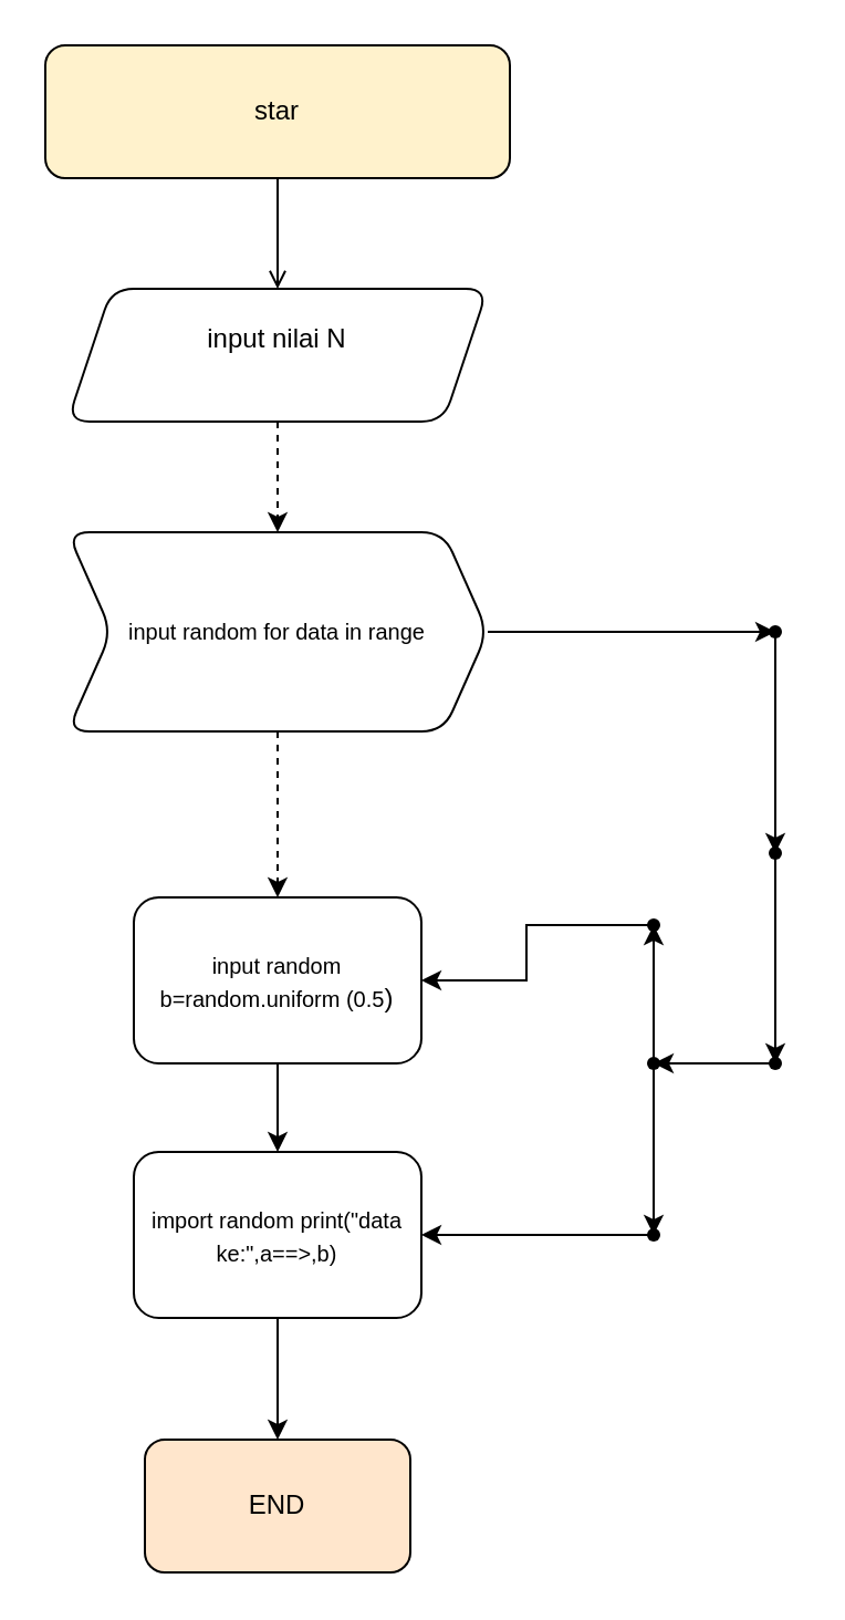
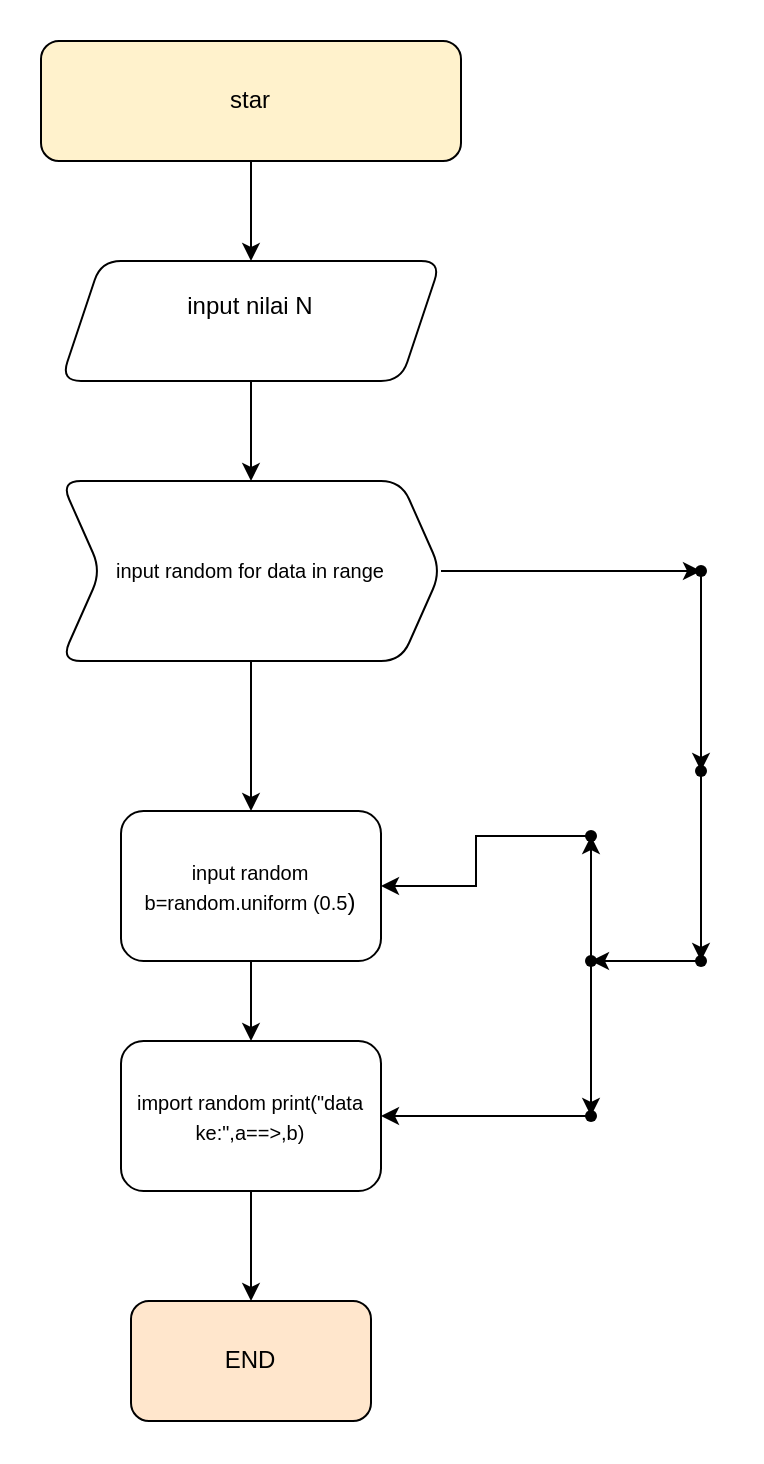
  <mxCell id="0" />
  <mxCell id="1" parent="0" />
- <mxCell id="2" value="" style="edgeStyle=orthogonalEdgeStyle;rounded=0;orthogonalLoop=1;jettySize=auto;html=1;endArrow=open;" edge="1" parent="1" source="3" target="5"><mxGeometry relative="1" as="geometry" /></mxCell>
+ <mxCell id="2" value="" style="edgeStyle=orthogonalEdgeStyle;rounded=0;orthogonalLoop=1;jettySize=auto;html=1;" edge="1" parent="1" source="3" target="5"><mxGeometry relative="1" as="geometry" /></mxCell>
  <mxCell id="3" value="star" style="rounded=1;whiteSpace=wrap;html=1;fillColor=#fff2cc;" vertex="1" parent="1"><mxGeometry x="20" y="20" width="210" height="60" as="geometry" /></mxCell>
- <mxCell id="4" value="" style="edgeStyle=orthogonalEdgeStyle;rounded=0;orthogonalLoop=1;jettySize=auto;html=1;dashed=1;" edge="1" parent="1" source="5" target="8"><mxGeometry relative="1" as="geometry" /></mxCell>
+ <mxCell id="4" value="" style="edgeStyle=orthogonalEdgeStyle;rounded=0;orthogonalLoop=1;jettySize=auto;html=1;" edge="1" parent="1" source="5" target="8"><mxGeometry relative="1" as="geometry" /></mxCell>
  <mxCell id="5" value="input nilai N&lt;div&gt;&lt;br&gt;&lt;/div&gt;" style="shape=parallelogram;perimeter=parallelogramPerimeter;whiteSpace=wrap;html=1;fixedSize=1;rounded=1;" vertex="1" parent="1"><mxGeometry x="30" y="130" width="190" height="60" as="geometry" /></mxCell>
- <mxCell id="6" value="" style="edgeStyle=orthogonalEdgeStyle;rounded=0;orthogonalLoop=1;jettySize=auto;html=1;dashed=1;" edge="1" parent="1" source="8" target="12"><mxGeometry relative="1" as="geometry" /></mxCell>
+ <mxCell id="6" value="" style="edgeStyle=orthogonalEdgeStyle;rounded=0;orthogonalLoop=1;jettySize=auto;html=1;" edge="1" parent="1" source="8" target="12"><mxGeometry relative="1" as="geometry" /></mxCell>
  <mxCell id="7" value="" style="edgeStyle=orthogonalEdgeStyle;rounded=0;orthogonalLoop=1;jettySize=auto;html=1;" edge="1" parent="1" source="8" target="24"><mxGeometry relative="1" as="geometry" /></mxCell>
  <mxCell id="8" value="&lt;font style=&quot;font-size: 10px;&quot;&gt;input random for data in range&lt;/font&gt;" style="shape=step;perimeter=stepPerimeter;whiteSpace=wrap;html=1;fixedSize=1;rounded=1;" vertex="1" parent="1"><mxGeometry x="30" y="240" width="190" height="90" as="geometry" /></mxCell>
  <mxCell id="9" value="" style="edgeStyle=orthogonalEdgeStyle;rounded=0;orthogonalLoop=1;jettySize=auto;html=1;" edge="1" parent="1" source="10" target="18"><mxGeometry relative="1" as="geometry" /></mxCell>
  <mxCell id="10" value="" style="shape=waypoint;sketch=0;size=6;pointerEvents=1;points=[];fillColor=default;resizable=0;rotatable=0;perimeter=centerPerimeter;snapToPoint=1;rounded=1;" vertex="1" parent="1"><mxGeometry x="340" y="470" width="20" height="20" as="geometry" /></mxCell>
  <mxCell id="11" value="" style="edgeStyle=orthogonalEdgeStyle;rounded=0;orthogonalLoop=1;jettySize=auto;html=1;" edge="1" parent="1" source="12" target="14"><mxGeometry relative="1" as="geometry" /></mxCell>
  <mxCell id="12" value="&lt;font style=&quot;font-size: 10px;&quot;&gt;input random b=random.uniform (0.5&lt;/font&gt;)" style="whiteSpace=wrap;html=1;rounded=1;" vertex="1" parent="1"><mxGeometry x="60" y="405" width="130" height="75" as="geometry" /></mxCell>
  <mxCell id="13" value="" style="edgeStyle=orthogonalEdgeStyle;rounded=0;orthogonalLoop=1;jettySize=auto;html=1;" edge="1" parent="1" source="14" target="15"><mxGeometry relative="1" as="geometry" /></mxCell>
  <mxCell id="14" value="&lt;span style=&quot;font-size: 10px;&quot;&gt;import random print(&quot;data ke:&quot;,a==&amp;gt;,b)&lt;/span&gt;" style="whiteSpace=wrap;html=1;rounded=1;" vertex="1" parent="1"><mxGeometry x="60" y="520" width="130" height="75" as="geometry" /></mxCell>
  <mxCell id="15" value="END" style="whiteSpace=wrap;html=1;rounded=1;fillColor=#ffe6cc;" vertex="1" parent="1"><mxGeometry x="65" y="650" width="120" height="60" as="geometry" /></mxCell>
  <mxCell id="16" value="" style="edgeStyle=orthogonalEdgeStyle;rounded=0;orthogonalLoop=1;jettySize=auto;html=1;" edge="1" parent="1" source="18" target="20"><mxGeometry relative="1" as="geometry" /></mxCell>
  <mxCell id="17" value="" style="edgeStyle=orthogonalEdgeStyle;rounded=0;orthogonalLoop=1;jettySize=auto;html=1;" edge="1" parent="1" source="18" target="22"><mxGeometry relative="1" as="geometry" /></mxCell>
  <mxCell id="18" value="" style="shape=waypoint;sketch=0;size=6;pointerEvents=1;points=[];fillColor=default;resizable=0;rotatable=0;perimeter=centerPerimeter;snapToPoint=1;rounded=1;" vertex="1" parent="1"><mxGeometry x="285" y="470" width="20" height="20" as="geometry" /></mxCell>
  <mxCell id="19" value="" style="edgeStyle=orthogonalEdgeStyle;rounded=0;orthogonalLoop=1;jettySize=auto;html=1;" edge="1" parent="1" source="20" target="12"><mxGeometry relative="1" as="geometry" /></mxCell>
  <mxCell id="20" value="" style="shape=waypoint;sketch=0;size=6;pointerEvents=1;points=[];fillColor=default;resizable=0;rotatable=0;perimeter=centerPerimeter;snapToPoint=1;rounded=1;" vertex="1" parent="1"><mxGeometry x="285" y="407.5" width="20" height="20" as="geometry" /></mxCell>
  <mxCell id="21" value="" style="edgeStyle=orthogonalEdgeStyle;rounded=0;orthogonalLoop=1;jettySize=auto;html=1;" edge="1" parent="1" source="22" target="14"><mxGeometry relative="1" as="geometry" /></mxCell>
  <mxCell id="22" value="" style="shape=waypoint;sketch=0;size=6;pointerEvents=1;points=[];fillColor=default;resizable=0;rotatable=0;perimeter=centerPerimeter;snapToPoint=1;rounded=1;" vertex="1" parent="1"><mxGeometry x="285" y="547.5" width="20" height="20" as="geometry" /></mxCell>
  <mxCell id="23" value="" style="edgeStyle=orthogonalEdgeStyle;rounded=0;orthogonalLoop=1;jettySize=auto;html=1;" edge="1" parent="1" source="24" target="26"><mxGeometry relative="1" as="geometry" /></mxCell>
  <mxCell id="24" value="" style="shape=waypoint;sketch=0;size=6;pointerEvents=1;points=[];fillColor=default;resizable=0;rotatable=0;perimeter=centerPerimeter;snapToPoint=1;rounded=1;" vertex="1" parent="1"><mxGeometry x="340" y="275" width="20" height="20" as="geometry" /></mxCell>
  <mxCell id="25" value="" style="edgeStyle=orthogonalEdgeStyle;rounded=0;orthogonalLoop=1;jettySize=auto;html=1;" edge="1" parent="1" source="26" target="10"><mxGeometry relative="1" as="geometry" /></mxCell>
  <mxCell id="26" value="" style="shape=waypoint;sketch=0;size=6;pointerEvents=1;points=[];fillColor=default;resizable=0;rotatable=0;perimeter=centerPerimeter;snapToPoint=1;rounded=1;" vertex="1" parent="1"><mxGeometry x="340" y="375" width="20" height="20" as="geometry" /></mxCell>
